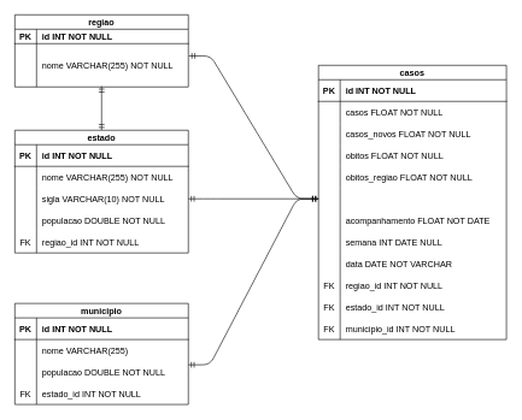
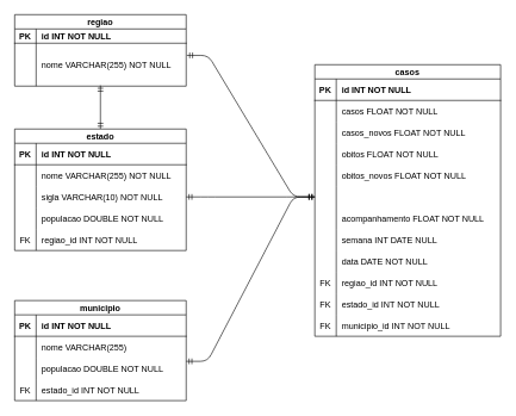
  <mxCell id="0" />
  <mxCell id="1" parent="0" />
  <mxCell id="2" value="regiao" style="shape=table;startSize=20;container=1;collapsible=1;childLayout=tableLayout;fixedRows=1;rowLines=0;fontStyle=1;align=center;resizeLast=1;" vertex="1" parent="1"><mxGeometry x="20" y="20" width="240" height="100" as="geometry"><mxRectangle x="40" y="40" width="70" height="20" as="alternateBounds" /></mxGeometry></mxCell>
  <mxCell id="3" value="" style="shape=partialRectangle;collapsible=0;dropTarget=0;pointerEvents=0;fillColor=none;top=0;left=0;bottom=1;right=0;points=[[0,0.5],[1,0.5]];portConstraint=eastwest;" vertex="1" parent="2"><mxGeometry y="20" width="240" height="20" as="geometry" /></mxCell>
  <mxCell id="4" value="PK" style="shape=partialRectangle;connectable=0;fillColor=none;top=0;left=0;bottom=0;right=0;fontStyle=1;overflow=hidden;" vertex="1" parent="3"><mxGeometry width="30" height="20" as="geometry" /></mxCell>
  <mxCell id="5" value="id INT NOT NULL" style="shape=partialRectangle;connectable=0;fillColor=none;top=0;left=0;bottom=0;right=0;align=left;spacingLeft=6;fontStyle=1;overflow=hidden;" vertex="1" parent="3"><mxGeometry x="30" width="210" height="20" as="geometry" /></mxCell>
  <mxCell id="6" value="" style="shape=partialRectangle;collapsible=0;dropTarget=0;pointerEvents=0;fillColor=none;top=0;left=0;bottom=0;right=0;points=[[0,0.5],[1,0.5]];portConstraint=eastwest;" vertex="1" parent="2"><mxGeometry y="40" width="240" height="60" as="geometry" /></mxCell>
  <mxCell id="7" value="" style="shape=partialRectangle;connectable=0;fillColor=none;top=0;left=0;bottom=0;right=0;editable=1;overflow=hidden;" vertex="1" parent="6"><mxGeometry width="30" height="60" as="geometry" /></mxCell>
  <mxCell id="8" value="nome VARCHAR(255) NOT NULL" style="shape=partialRectangle;connectable=0;fillColor=none;top=0;left=0;bottom=0;right=0;align=left;spacingLeft=6;overflow=hidden;" vertex="1" parent="6"><mxGeometry x="30" width="210" height="60" as="geometry" /></mxCell>
  <mxCell id="9" style="edgeStyle=orthogonalEdgeStyle;rounded=1;jumpSize=3;orthogonalLoop=1;jettySize=auto;html=1;entryX=0.5;entryY=0.983;entryDx=0;entryDy=0;entryPerimeter=0;strokeColor=#000000;startArrow=ERmandOne;startFill=0;endArrow=ERmandOne;endFill=0;" edge="1" parent="1" source="10" target="6"><mxGeometry relative="1" as="geometry" /></mxCell>
  <mxCell id="10" value="estado" style="shape=table;startSize=20;container=1;collapsible=1;childLayout=tableLayout;fixedRows=1;rowLines=0;fontStyle=1;align=center;resizeLast=1;" vertex="1" parent="1"><mxGeometry x="20" y="180" width="240" height="170" as="geometry" /></mxCell>
  <mxCell id="11" value="" style="shape=partialRectangle;collapsible=0;dropTarget=0;pointerEvents=0;fillColor=none;top=0;left=0;bottom=1;right=0;points=[[0,0.5],[1,0.5]];portConstraint=eastwest;" vertex="1" parent="10"><mxGeometry y="20" width="240" height="30" as="geometry" /></mxCell>
  <mxCell id="12" value="PK" style="shape=partialRectangle;connectable=0;fillColor=none;top=0;left=0;bottom=0;right=0;fontStyle=1;overflow=hidden;" vertex="1" parent="11"><mxGeometry width="30" height="30" as="geometry" /></mxCell>
  <mxCell id="13" value="id INT NOT NULL" style="shape=partialRectangle;connectable=0;fillColor=none;top=0;left=0;bottom=0;right=0;align=left;spacingLeft=6;fontStyle=1;overflow=hidden;" vertex="1" parent="11"><mxGeometry x="30" width="210" height="30" as="geometry" /></mxCell>
  <mxCell id="14" value="" style="shape=partialRectangle;collapsible=0;dropTarget=0;pointerEvents=0;fillColor=none;top=0;left=0;bottom=0;right=0;points=[[0,0.5],[1,0.5]];portConstraint=eastwest;" vertex="1" parent="10"><mxGeometry y="50" width="240" height="30" as="geometry" /></mxCell>
  <mxCell id="15" value="" style="shape=partialRectangle;connectable=0;fillColor=none;top=0;left=0;bottom=0;right=0;editable=1;overflow=hidden;" vertex="1" parent="14"><mxGeometry width="30" height="30" as="geometry" /></mxCell>
  <mxCell id="16" value="nome VARCHAR(255) NOT NULL" style="shape=partialRectangle;connectable=0;fillColor=none;top=0;left=0;bottom=0;right=0;align=left;spacingLeft=6;overflow=hidden;" vertex="1" parent="14"><mxGeometry x="30" width="210" height="30" as="geometry" /></mxCell>
  <mxCell id="17" value="" style="shape=partialRectangle;collapsible=0;dropTarget=0;pointerEvents=0;fillColor=none;top=0;left=0;bottom=0;right=0;points=[[0,0.5],[1,0.5]];portConstraint=eastwest;" vertex="1" parent="10"><mxGeometry y="80" width="240" height="30" as="geometry" /></mxCell>
  <mxCell id="18" value="" style="shape=partialRectangle;connectable=0;fillColor=none;top=0;left=0;bottom=0;right=0;editable=1;overflow=hidden;" vertex="1" parent="17"><mxGeometry width="30" height="30" as="geometry" /></mxCell>
  <mxCell id="19" value="sigla VARCHAR(10) NOT NULL" style="shape=partialRectangle;connectable=0;fillColor=none;top=0;left=0;bottom=0;right=0;align=left;spacingLeft=6;overflow=hidden;" vertex="1" parent="17"><mxGeometry x="30" width="210" height="30" as="geometry" /></mxCell>
  <mxCell id="20" value="" style="shape=partialRectangle;collapsible=0;dropTarget=0;pointerEvents=0;fillColor=none;top=0;left=0;bottom=0;right=0;points=[[0,0.5],[1,0.5]];portConstraint=eastwest;" vertex="1" parent="10"><mxGeometry y="110" width="240" height="30" as="geometry" /></mxCell>
  <mxCell id="21" value="" style="shape=partialRectangle;connectable=0;fillColor=none;top=0;left=0;bottom=0;right=0;editable=1;overflow=hidden;" vertex="1" parent="20"><mxGeometry width="30" height="30" as="geometry" /></mxCell>
  <mxCell id="22" value="populacao DOUBLE NOT NULL" style="shape=partialRectangle;connectable=0;fillColor=none;top=0;left=0;bottom=0;right=0;align=left;spacingLeft=6;overflow=hidden;" vertex="1" parent="20"><mxGeometry x="30" width="210" height="30" as="geometry" /></mxCell>
  <mxCell id="23" value="" style="shape=partialRectangle;collapsible=0;dropTarget=0;pointerEvents=0;fillColor=none;top=0;left=0;bottom=0;right=0;points=[[0,0.5],[1,0.5]];portConstraint=eastwest;" vertex="1" parent="10"><mxGeometry y="140" width="240" height="30" as="geometry" /></mxCell>
  <mxCell id="24" value="FK" style="shape=partialRectangle;connectable=0;fillColor=none;top=0;left=0;bottom=0;right=0;fontStyle=0;overflow=hidden;" vertex="1" parent="23"><mxGeometry width="30" height="30" as="geometry" /></mxCell>
  <mxCell id="25" value="regiao_id INT NOT NULL" style="shape=partialRectangle;connectable=0;fillColor=none;top=0;left=0;bottom=0;right=0;align=left;spacingLeft=6;fontStyle=0;overflow=hidden;" vertex="1" parent="23"><mxGeometry x="30" width="210" height="30" as="geometry" /></mxCell>
  <mxCell id="26" value="municipio" style="shape=table;startSize=20;container=1;collapsible=1;childLayout=tableLayout;fixedRows=1;rowLines=0;fontStyle=1;align=center;resizeLast=1;" vertex="1" parent="1"><mxGeometry x="20" y="420" width="240" height="140" as="geometry"><mxRectangle x="40" y="440" width="90" height="20" as="alternateBounds" /></mxGeometry></mxCell>
  <mxCell id="27" value="" style="shape=partialRectangle;collapsible=0;dropTarget=0;pointerEvents=0;fillColor=none;top=0;left=0;bottom=1;right=0;points=[[0,0.5],[1,0.5]];portConstraint=eastwest;" vertex="1" parent="26"><mxGeometry y="20" width="240" height="30" as="geometry" /></mxCell>
  <mxCell id="28" value="PK" style="shape=partialRectangle;connectable=0;fillColor=none;top=0;left=0;bottom=0;right=0;fontStyle=1;overflow=hidden;" vertex="1" parent="27"><mxGeometry width="30" height="30" as="geometry" /></mxCell>
  <mxCell id="29" value="id INT NOT NULL" style="shape=partialRectangle;connectable=0;fillColor=none;top=0;left=0;bottom=0;right=0;align=left;spacingLeft=6;fontStyle=1;overflow=hidden;" vertex="1" parent="27"><mxGeometry x="30" width="210" height="30" as="geometry" /></mxCell>
  <mxCell id="30" value="" style="shape=partialRectangle;collapsible=0;dropTarget=0;pointerEvents=0;fillColor=none;top=0;left=0;bottom=0;right=0;points=[[0,0.5],[1,0.5]];portConstraint=eastwest;" vertex="1" parent="26"><mxGeometry y="50" width="240" height="30" as="geometry" /></mxCell>
  <mxCell id="31" value="" style="shape=partialRectangle;connectable=0;fillColor=none;top=0;left=0;bottom=0;right=0;editable=1;overflow=hidden;" vertex="1" parent="30"><mxGeometry width="30" height="30" as="geometry" /></mxCell>
  <mxCell id="32" value="nome VARCHAR(255)" style="shape=partialRectangle;connectable=0;fillColor=none;top=0;left=0;bottom=0;right=0;align=left;spacingLeft=6;overflow=hidden;" vertex="1" parent="30"><mxGeometry x="30" width="210" height="30" as="geometry" /></mxCell>
  <mxCell id="33" value="" style="shape=partialRectangle;collapsible=0;dropTarget=0;pointerEvents=0;fillColor=none;top=0;left=0;bottom=0;right=0;points=[[0,0.5],[1,0.5]];portConstraint=eastwest;" vertex="1" parent="26"><mxGeometry y="80" width="240" height="30" as="geometry" /></mxCell>
  <mxCell id="34" value="" style="shape=partialRectangle;connectable=0;fillColor=none;top=0;left=0;bottom=0;right=0;editable=1;overflow=hidden;" vertex="1" parent="33"><mxGeometry width="30" height="30" as="geometry" /></mxCell>
  <mxCell id="35" value="populacao DOUBLE NOT NULL" style="shape=partialRectangle;connectable=0;fillColor=none;top=0;left=0;bottom=0;right=0;align=left;spacingLeft=6;overflow=hidden;" vertex="1" parent="33"><mxGeometry x="30" width="210" height="30" as="geometry" /></mxCell>
  <mxCell id="36" value="" style="shape=partialRectangle;collapsible=0;dropTarget=0;pointerEvents=0;fillColor=none;top=0;left=0;bottom=0;right=0;points=[[0,0.5],[1,0.5]];portConstraint=eastwest;" vertex="1" parent="26"><mxGeometry y="110" width="240" height="30" as="geometry" /></mxCell>
  <mxCell id="37" value="FK" style="shape=partialRectangle;connectable=0;fillColor=none;top=0;left=0;bottom=0;right=0;fontStyle=0;overflow=hidden;" vertex="1" parent="36"><mxGeometry width="30" height="30" as="geometry" /></mxCell>
  <mxCell id="38" value="estado_id INT NOT NULL" style="shape=partialRectangle;connectable=0;fillColor=none;top=0;left=0;bottom=0;right=0;align=left;spacingLeft=6;fontStyle=0;overflow=hidden;" vertex="1" parent="36"><mxGeometry x="30" width="210" height="30" as="geometry" /></mxCell>
  <mxCell id="39" value="casos" style="shape=table;startSize=20;container=1;collapsible=1;childLayout=tableLayout;fixedRows=1;rowLines=0;fontStyle=1;align=center;resizeLast=1;" vertex="1" parent="1"><mxGeometry x="440" y="90" width="260" height="380" as="geometry" /></mxCell>
  <mxCell id="40" value="" style="shape=partialRectangle;collapsible=0;dropTarget=0;pointerEvents=0;fillColor=none;top=0;left=0;bottom=1;right=0;points=[[0,0.5],[1,0.5]];portConstraint=eastwest;" vertex="1" parent="39"><mxGeometry y="20" width="260" height="30" as="geometry" /></mxCell>
  <mxCell id="41" value="PK" style="shape=partialRectangle;connectable=0;fillColor=none;top=0;left=0;bottom=0;right=0;fontStyle=1;overflow=hidden;" vertex="1" parent="40"><mxGeometry width="30" height="30" as="geometry" /></mxCell>
  <mxCell id="42" value="id INT NOT NULL" style="shape=partialRectangle;connectable=0;fillColor=none;top=0;left=0;bottom=0;right=0;align=left;spacingLeft=6;fontStyle=1;overflow=hidden;" vertex="1" parent="40"><mxGeometry x="30" width="230" height="30" as="geometry" /></mxCell>
  <mxCell id="43" value="" style="shape=partialRectangle;collapsible=0;dropTarget=0;pointerEvents=0;fillColor=none;top=0;left=0;bottom=0;right=0;points=[[0,0.5],[1,0.5]];portConstraint=eastwest;" vertex="1" parent="39"><mxGeometry y="50" width="260" height="30" as="geometry" /></mxCell>
  <mxCell id="44" value="" style="shape=partialRectangle;connectable=0;fillColor=none;top=0;left=0;bottom=0;right=0;editable=1;overflow=hidden;" vertex="1" parent="43"><mxGeometry width="30" height="30" as="geometry" /></mxCell>
  <mxCell id="45" value="casos FLOAT NOT NULL" style="shape=partialRectangle;connectable=0;fillColor=none;top=0;left=0;bottom=0;right=0;align=left;spacingLeft=6;overflow=hidden;" vertex="1" parent="43"><mxGeometry x="30" width="230" height="30" as="geometry" /></mxCell>
  <mxCell id="46" value="" style="shape=partialRectangle;collapsible=0;dropTarget=0;pointerEvents=0;fillColor=none;top=0;left=0;bottom=0;right=0;points=[[0,0.5],[1,0.5]];portConstraint=eastwest;" vertex="1" parent="39"><mxGeometry y="80" width="260" height="30" as="geometry" /></mxCell>
  <mxCell id="47" value="" style="shape=partialRectangle;connectable=0;fillColor=none;top=0;left=0;bottom=0;right=0;editable=1;overflow=hidden;" vertex="1" parent="46"><mxGeometry width="30" height="30" as="geometry" /></mxCell>
  <mxCell id="48" value="casos_novos FLOAT NOT NULL" style="shape=partialRectangle;connectable=0;fillColor=none;top=0;left=0;bottom=0;right=0;align=left;spacingLeft=6;overflow=hidden;" vertex="1" parent="46"><mxGeometry x="30" width="230" height="30" as="geometry" /></mxCell>
  <mxCell id="49" value="" style="shape=partialRectangle;collapsible=0;dropTarget=0;pointerEvents=0;fillColor=none;top=0;left=0;bottom=0;right=0;points=[[0,0.5],[1,0.5]];portConstraint=eastwest;" vertex="1" parent="39"><mxGeometry y="110" width="260" height="30" as="geometry" /></mxCell>
  <mxCell id="50" value="" style="shape=partialRectangle;connectable=0;fillColor=none;top=0;left=0;bottom=0;right=0;editable=1;overflow=hidden;" vertex="1" parent="49"><mxGeometry width="30" height="30" as="geometry" /></mxCell>
  <mxCell id="51" value="obitos FLOAT NOT NULL" style="shape=partialRectangle;connectable=0;fillColor=none;top=0;left=0;bottom=0;right=0;align=left;spacingLeft=6;overflow=hidden;" vertex="1" parent="49"><mxGeometry x="30" width="230" height="30" as="geometry" /></mxCell>
  <mxCell id="52" value="" style="shape=partialRectangle;collapsible=0;dropTarget=0;pointerEvents=0;fillColor=none;top=0;left=0;bottom=0;right=0;points=[[0,0.5],[1,0.5]];portConstraint=eastwest;" vertex="1" parent="39"><mxGeometry y="140" width="260" height="30" as="geometry" /></mxCell>
  <mxCell id="53" value="" style="shape=partialRectangle;connectable=0;fillColor=none;top=0;left=0;bottom=0;right=0;editable=1;overflow=hidden;" vertex="1" parent="52"><mxGeometry width="30" height="30" as="geometry" /></mxCell>
- <mxCell id="54" value="obitos_regiao FLOAT NOT NULL" style="shape=partialRectangle;connectable=0;fillColor=none;top=0;left=0;bottom=0;right=0;align=left;spacingLeft=6;overflow=hidden;" vertex="1" parent="52"><mxGeometry x="30" width="230" height="30" as="geometry" /></mxCell>
+ <mxCell id="54" value="obitos_novos FLOAT NOT NULL" style="shape=partialRectangle;connectable=0;fillColor=none;top=0;left=0;bottom=0;right=0;align=left;spacingLeft=6;overflow=hidden;" vertex="1" parent="52"><mxGeometry x="30" width="230" height="30" as="geometry" /></mxCell>
  <mxCell id="55" value="" style="shape=partialRectangle;collapsible=0;dropTarget=0;pointerEvents=0;fillColor=none;top=0;left=0;bottom=0;right=0;points=[[0,0.5],[1,0.5]];portConstraint=eastwest;" vertex="1" parent="39"><mxGeometry y="170" width="260" height="30" as="geometry" /></mxCell>
  <mxCell id="56" value="" style="shape=partialRectangle;connectable=0;fillColor=none;top=0;left=0;bottom=0;right=0;editable=1;overflow=hidden;" vertex="1" parent="55"><mxGeometry width="30" height="30" as="geometry" /></mxCell>
  <mxCell id="57" value="" style="shape=partialRectangle;collapsible=0;dropTarget=0;pointerEvents=0;fillColor=none;top=0;left=0;bottom=0;right=0;points=[[0,0.5],[1,0.5]];portConstraint=eastwest;" vertex="1" parent="39"><mxGeometry y="200" width="260" height="30" as="geometry" /></mxCell>
  <mxCell id="58" value="" style="shape=partialRectangle;connectable=0;fillColor=none;top=0;left=0;bottom=0;right=0;editable=1;overflow=hidden;" vertex="1" parent="57"><mxGeometry width="30" height="30" as="geometry" /></mxCell>
- <mxCell id="59" value="acompanhamento FLOAT NOT DATE" style="shape=partialRectangle;connectable=0;fillColor=none;top=0;left=0;bottom=0;right=0;align=left;spacingLeft=6;overflow=hidden;" vertex="1" parent="57"><mxGeometry x="30" width="230" height="30" as="geometry" /></mxCell>
+ <mxCell id="59" value="acompanhamento FLOAT NOT NULL" style="shape=partialRectangle;connectable=0;fillColor=none;top=0;left=0;bottom=0;right=0;align=left;spacingLeft=6;overflow=hidden;" vertex="1" parent="57"><mxGeometry x="30" width="230" height="30" as="geometry" /></mxCell>
  <mxCell id="60" value="" style="shape=partialRectangle;collapsible=0;dropTarget=0;pointerEvents=0;fillColor=none;top=0;left=0;bottom=0;right=0;points=[[0,0.5],[1,0.5]];portConstraint=eastwest;" vertex="1" parent="39"><mxGeometry y="230" width="260" height="30" as="geometry" /></mxCell>
  <mxCell id="61" value="" style="shape=partialRectangle;connectable=0;fillColor=none;top=0;left=0;bottom=0;right=0;editable=1;overflow=hidden;" vertex="1" parent="60"><mxGeometry width="30" height="30" as="geometry" /></mxCell>
  <mxCell id="62" value="semana INT DATE NULL" style="shape=partialRectangle;connectable=0;fillColor=none;top=0;left=0;bottom=0;right=0;align=left;spacingLeft=6;overflow=hidden;" vertex="1" parent="60"><mxGeometry x="30" width="230" height="30" as="geometry" /></mxCell>
  <mxCell id="63" value="" style="shape=partialRectangle;collapsible=0;dropTarget=0;pointerEvents=0;fillColor=none;top=0;left=0;bottom=0;right=0;points=[[0,0.5],[1,0.5]];portConstraint=eastwest;" vertex="1" parent="39"><mxGeometry y="260" width="260" height="30" as="geometry" /></mxCell>
  <mxCell id="64" value="" style="shape=partialRectangle;connectable=0;fillColor=none;top=0;left=0;bottom=0;right=0;editable=1;overflow=hidden;" vertex="1" parent="63"><mxGeometry width="30" height="30" as="geometry" /></mxCell>
- <mxCell id="65" value="data DATE NOT VARCHAR" style="shape=partialRectangle;connectable=0;fillColor=none;top=0;left=0;bottom=0;right=0;align=left;spacingLeft=6;overflow=hidden;" vertex="1" parent="63"><mxGeometry x="30" width="230" height="30" as="geometry" /></mxCell>
+ <mxCell id="65" value="data DATE NOT NULL" style="shape=partialRectangle;connectable=0;fillColor=none;top=0;left=0;bottom=0;right=0;align=left;spacingLeft=6;overflow=hidden;" vertex="1" parent="63"><mxGeometry x="30" width="230" height="30" as="geometry" /></mxCell>
  <mxCell id="66" value="" style="shape=partialRectangle;collapsible=0;dropTarget=0;pointerEvents=0;fillColor=none;top=0;left=0;bottom=0;right=0;points=[[0,0.5],[1,0.5]];portConstraint=eastwest;" vertex="1" parent="39"><mxGeometry y="290" width="260" height="30" as="geometry" /></mxCell>
  <mxCell id="67" value="FK" style="shape=partialRectangle;connectable=0;fillColor=none;top=0;left=0;bottom=0;right=0;fontStyle=0;overflow=hidden;" vertex="1" parent="66"><mxGeometry width="30" height="30" as="geometry" /></mxCell>
  <mxCell id="68" value="regiao_id INT NOT NULL" style="shape=partialRectangle;connectable=0;fillColor=none;top=0;left=0;bottom=0;right=0;align=left;spacingLeft=6;fontStyle=0;overflow=hidden;" vertex="1" parent="66"><mxGeometry x="30" width="230" height="30" as="geometry" /></mxCell>
  <mxCell id="69" value="" style="shape=partialRectangle;collapsible=0;dropTarget=0;pointerEvents=0;fillColor=none;top=0;left=0;bottom=0;right=0;points=[[0,0.5],[1,0.5]];portConstraint=eastwest;" vertex="1" parent="39"><mxGeometry y="320" width="260" height="30" as="geometry" /></mxCell>
  <mxCell id="70" value="FK" style="shape=partialRectangle;connectable=0;fillColor=none;top=0;left=0;bottom=0;right=0;fontStyle=0;overflow=hidden;" vertex="1" parent="69"><mxGeometry width="30" height="30" as="geometry" /></mxCell>
  <mxCell id="71" value="estado_id INT NOT NULL" style="shape=partialRectangle;connectable=0;fillColor=none;top=0;left=0;bottom=0;right=0;align=left;spacingLeft=6;fontStyle=0;overflow=hidden;" vertex="1" parent="69"><mxGeometry x="30" width="230" height="30" as="geometry" /></mxCell>
  <mxCell id="72" value="" style="shape=partialRectangle;collapsible=0;dropTarget=0;pointerEvents=0;fillColor=none;top=0;left=0;bottom=0;right=0;points=[[0,0.5],[1,0.5]];portConstraint=eastwest;" vertex="1" parent="39"><mxGeometry y="350" width="260" height="30" as="geometry" /></mxCell>
  <mxCell id="73" value="FK" style="shape=partialRectangle;connectable=0;fillColor=none;top=0;left=0;bottom=0;right=0;fontStyle=0;overflow=hidden;" vertex="1" parent="72"><mxGeometry width="30" height="30" as="geometry" /></mxCell>
  <mxCell id="74" value="municipio_id INT NOT NULL" style="shape=partialRectangle;connectable=0;fillColor=none;top=0;left=0;bottom=0;right=0;align=left;spacingLeft=6;fontStyle=0;overflow=hidden;" vertex="1" parent="72"><mxGeometry x="30" width="230" height="30" as="geometry" /></mxCell>
  <mxCell id="75" value="" style="edgeStyle=entityRelationEdgeStyle;fontSize=12;html=1;endArrow=ERmandOne;startArrow=ERmandOne;entryX=0;entryY=0.5;entryDx=0;entryDy=0;exitX=1.004;exitY=0.283;exitDx=0;exitDy=0;exitPerimeter=0;" edge="1" parent="1" source="6" target="55"><mxGeometry width="100" height="100" relative="1" as="geometry"><mxPoint x="340" y="320" as="sourcePoint" /><mxPoint x="440" y="220" as="targetPoint" /></mxGeometry></mxCell>
  <mxCell id="76" value="" style="edgeStyle=entityRelationEdgeStyle;fontSize=12;html=1;endArrow=ERmandOne;startArrow=ERmandOne;entryX=0;entryY=0.5;entryDx=0;entryDy=0;" edge="1" parent="1" target="55"><mxGeometry width="100" height="100" relative="1" as="geometry"><mxPoint x="260" y="505" as="sourcePoint" /><mxPoint x="440" y="220" as="targetPoint" /></mxGeometry></mxCell>
  <mxCell id="77" value="" style="edgeStyle=entityRelationEdgeStyle;fontSize=12;html=1;endArrow=ERmandOne;startArrow=ERmandOne;exitX=1;exitY=0.5;exitDx=0;exitDy=0;entryX=0;entryY=0.5;entryDx=0;entryDy=0;" edge="1" parent="1" source="17" target="55"><mxGeometry width="100" height="100" relative="1" as="geometry"><mxPoint x="340" y="320" as="sourcePoint" /><mxPoint x="440" y="220" as="targetPoint" /></mxGeometry></mxCell>
  <mxCell id="78" value="" style="edgeStyle=entityRelationEdgeStyle;fontSize=12;html=1;endArrow=ERmandOne;startArrow=ERmandOne;exitX=0.5;exitY=0;exitDx=0;exitDy=0;entryX=0.513;entryY=1.083;entryDx=0;entryDy=0;entryPerimeter=0;jumpSize=3;rounded=1;strokeColor=none;" edge="1" parent="1" source="10" target="6"><mxGeometry width="100" height="100" relative="1" as="geometry"><mxPoint x="110" y="240" as="sourcePoint" /><mxPoint x="210" y="140" as="targetPoint" /></mxGeometry></mxCell>
